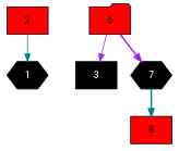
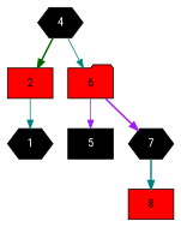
  digraph {
    fontname="Roboto Condensed"
    node [fillcolor=black fontname="Roboto Condensed" shape=box style=filled fontcolor=white]
    edge [color=teal fontname="Roboto Condensed" style=solid]
    2 [fillcolor=red fontcolor=""]
+   4 [shape=hexagon]
    6 [fillcolor=red shape=folder fontcolor=""]
    1 [shape=hexagon]
-   5 [label=3]
+   5
    7 [shape=hexagon]
    8 [fillcolor=red fontcolor=""]
    2 -> 1
+   4 -> 2 [color=darkgreen style=bold]
+   4 -> 6
    6 -> 5 [color=purple]
    6 -> 7 [color=purple style=bold]
    7 -> 8 [style=bold]
  }
